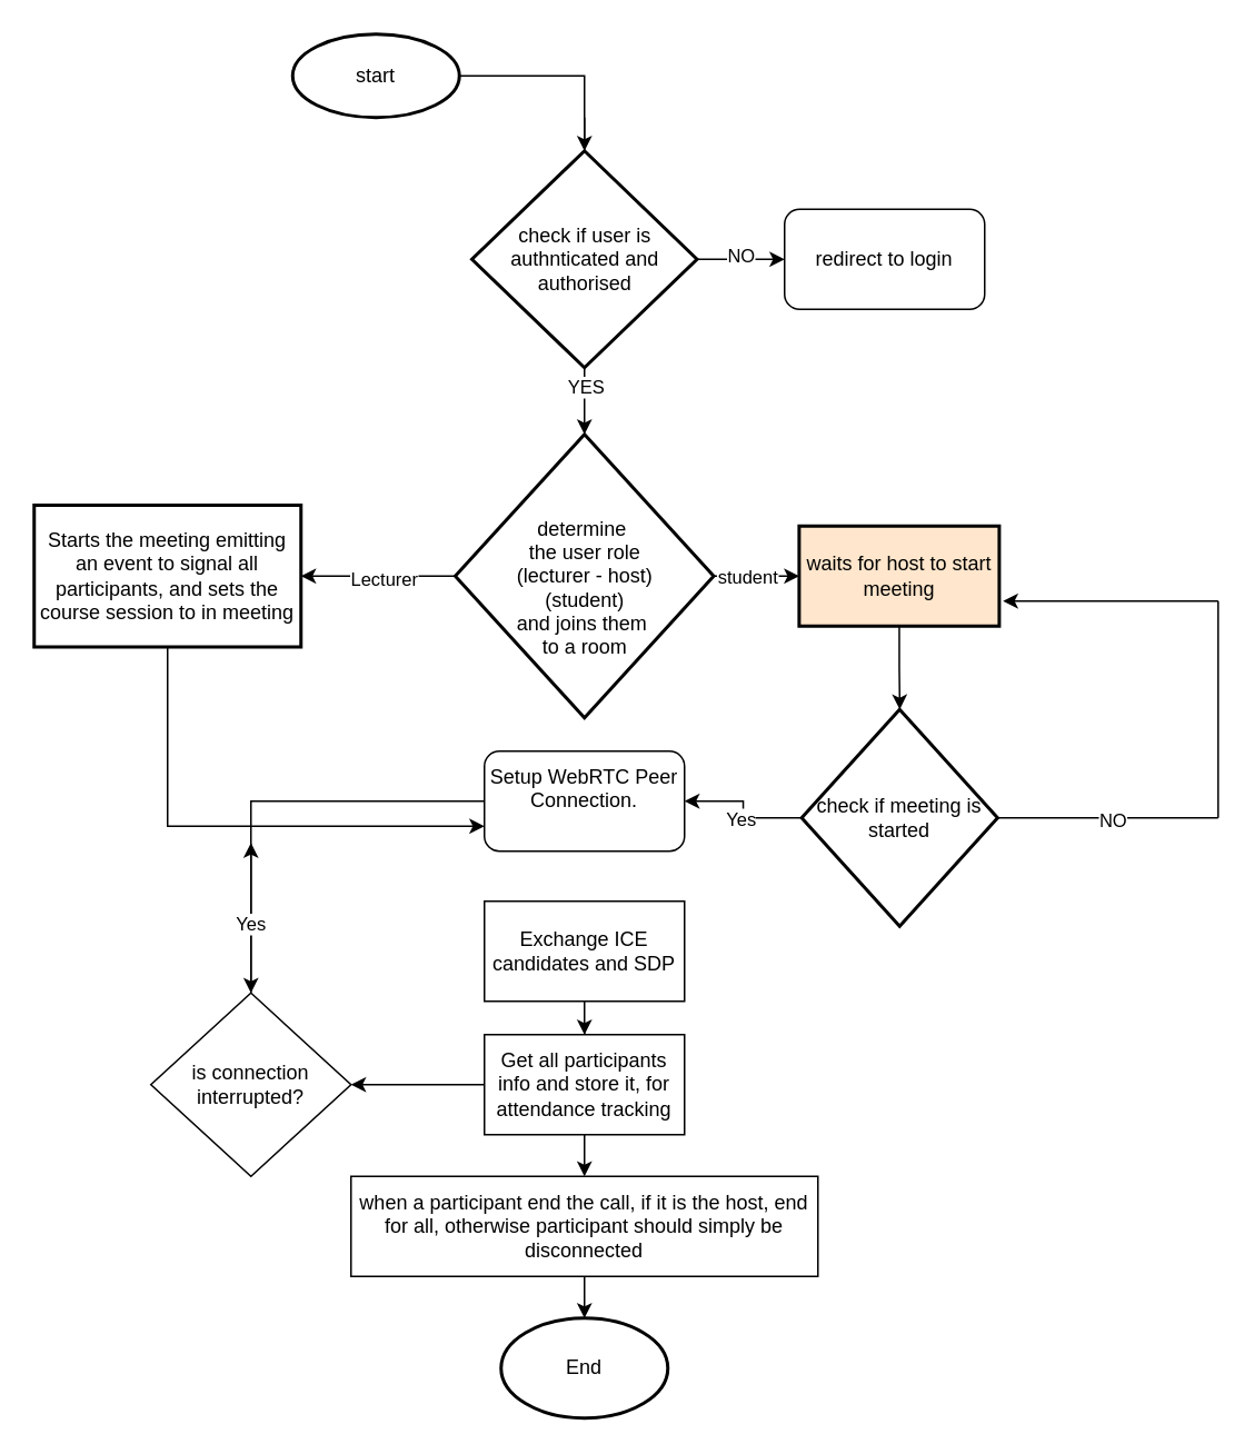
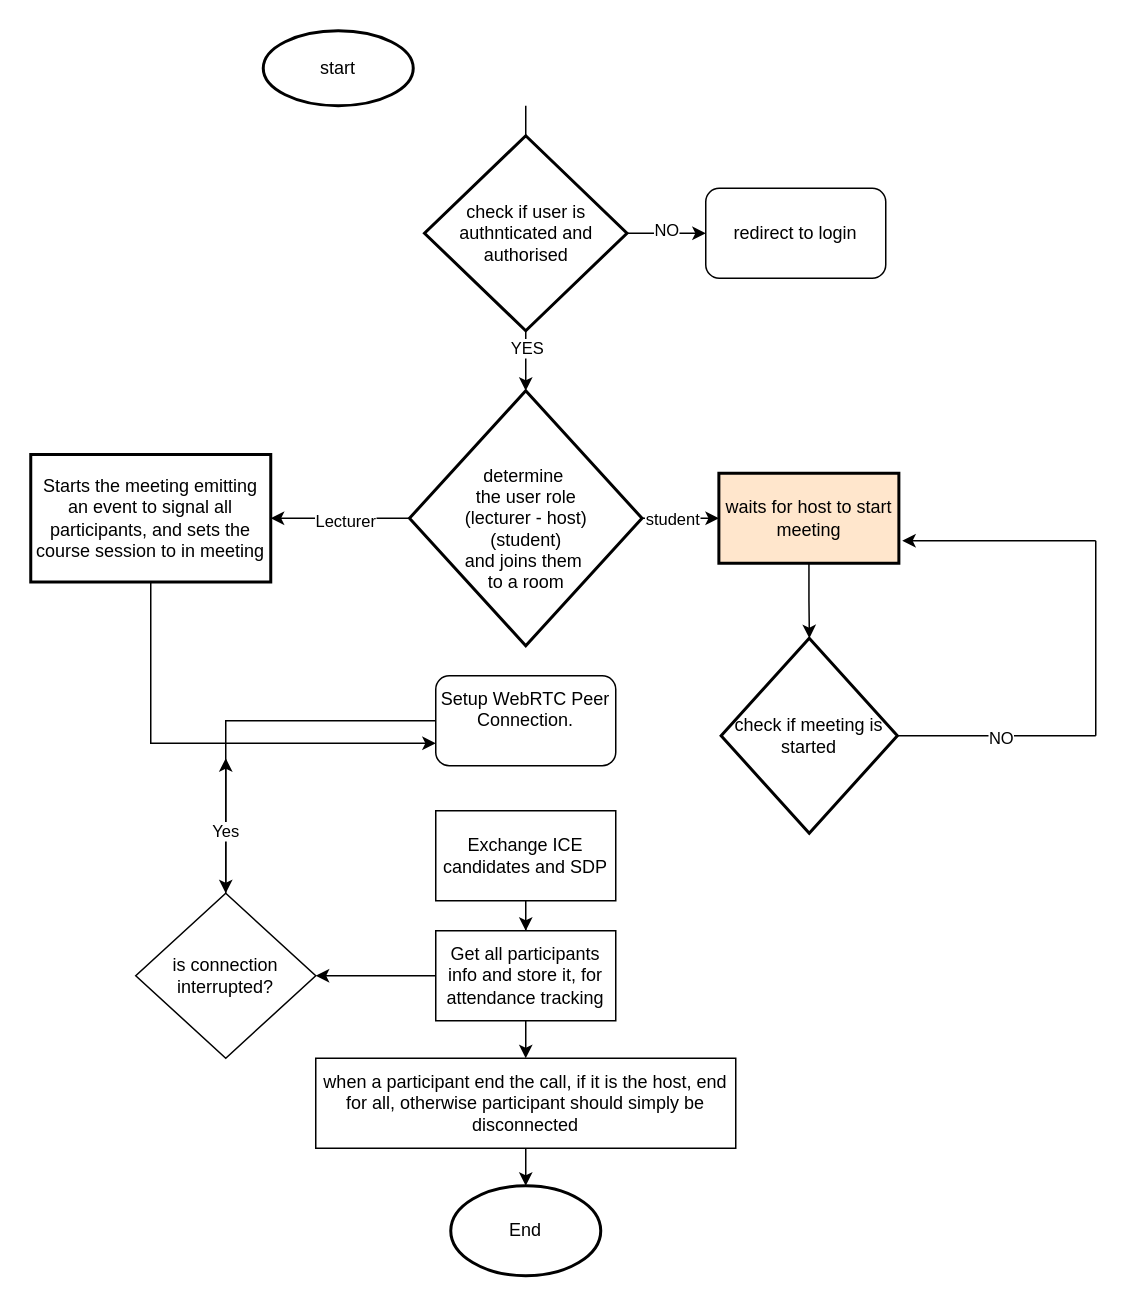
  <mxCell id="0" />
  <mxCell id="1" parent="0" />
  <mxCell id="2" value="" style="edgeStyle=orthogonalEdgeStyle;rounded=0;orthogonalLoop=1;jettySize=auto;html=1;" edge="1" parent="1" source="39"><mxGeometry relative="1" as="geometry"><mxPoint x="350" y="130" as="targetPoint" /></mxGeometry></mxCell>
  <mxCell id="3" value="start" style="strokeWidth=2;html=1;shape=mxgraph.flowchart.start_1;whiteSpace=wrap;" vertex="1" parent="1"><mxGeometry x="175" y="20" width="100" height="50" as="geometry" /></mxCell>
  <mxCell id="4" value="" style="edgeStyle=orthogonalEdgeStyle;rounded=0;orthogonalLoop=1;jettySize=auto;html=1;" edge="1" parent="1" source="39" target="8"><mxGeometry relative="1" as="geometry" /></mxCell>
  <mxCell id="5" value="NO" style="edgeLabel;html=1;align=center;verticalAlign=middle;resizable=0;points=[];" vertex="1" connectable="0" parent="4"><mxGeometry x="-0.026" y="3" relative="1" as="geometry"><mxPoint as="offset" /></mxGeometry></mxCell>
  <mxCell id="6" value="" style="edgeStyle=orthogonalEdgeStyle;rounded=0;orthogonalLoop=1;jettySize=auto;html=1;" edge="1" parent="1" source="39" target="13"><mxGeometry relative="1" as="geometry" /></mxCell>
  <mxCell id="7" value="YES" style="edgeLabel;html=1;align=center;verticalAlign=middle;resizable=0;points=[];" vertex="1" connectable="0" parent="6"><mxGeometry x="-0.453" relative="1" as="geometry"><mxPoint as="offset" /></mxGeometry></mxCell>
  <mxCell id="8" value="redirect to login" style="rounded=1;whiteSpace=wrap;html=1;" vertex="1" parent="1"><mxGeometry x="470" y="125" width="120" height="60" as="geometry" /></mxCell>
  <mxCell id="9" value="" style="edgeStyle=orthogonalEdgeStyle;rounded=0;orthogonalLoop=1;jettySize=auto;html=1;" edge="1" parent="1" source="13" target="15"><mxGeometry relative="1" as="geometry" /></mxCell>
  <mxCell id="10" value="Lecturer" style="edgeLabel;html=1;align=center;verticalAlign=middle;resizable=0;points=[];" vertex="1" connectable="0" parent="9"><mxGeometry x="-0.075" y="1" relative="1" as="geometry"><mxPoint as="offset" /></mxGeometry></mxCell>
  <mxCell id="11" value="" style="edgeStyle=orthogonalEdgeStyle;rounded=0;orthogonalLoop=1;jettySize=auto;html=1;" edge="1" parent="1" source="13" target="17"><mxGeometry relative="1" as="geometry" /></mxCell>
  <mxCell id="12" value="student" style="edgeLabel;html=1;align=center;verticalAlign=middle;resizable=0;points=[];" vertex="1" connectable="0" parent="11"><mxGeometry x="-0.223" relative="1" as="geometry"><mxPoint as="offset" /></mxGeometry></mxCell>
  <mxCell id="13" value="&lt;div&gt;&lt;br&gt;&lt;/div&gt;&lt;div&gt;&lt;span style=&quot;background-color: initial;&quot;&gt;determine&amp;nbsp;&lt;/span&gt;&lt;br&gt;&lt;/div&gt;&lt;div&gt;the user role&lt;div&gt;(lecturer - host)&lt;/div&gt;&lt;div&gt;(student)&lt;/div&gt;&lt;div&gt;and joins them&amp;nbsp;&lt;/div&gt;&lt;div&gt;to a room&lt;/div&gt;&lt;/div&gt;" style="strokeWidth=2;html=1;shape=mxgraph.flowchart.decision;whiteSpace=wrap;" vertex="1" parent="1"><mxGeometry x="272.5" y="260" width="155" height="170" as="geometry" /></mxCell>
  <mxCell id="14" style="edgeStyle=orthogonalEdgeStyle;rounded=0;orthogonalLoop=1;jettySize=auto;html=1;entryX=0;entryY=0.75;entryDx=0;entryDy=0;exitX=0.5;exitY=1;exitDx=0;exitDy=0;" edge="1" parent="1" source="15" target="26"><mxGeometry relative="1" as="geometry" /></mxCell>
  <mxCell id="15" value="Starts the meeting emitting an event to signal all participants, and sets the course session to in meeting" style="whiteSpace=wrap;html=1;strokeWidth=2;" vertex="1" parent="1"><mxGeometry x="20" y="302.5" width="160" height="85" as="geometry" /></mxCell>
  <mxCell id="16" value="" style="edgeStyle=orthogonalEdgeStyle;rounded=0;orthogonalLoop=1;jettySize=auto;html=1;" edge="1" parent="1" source="17" target="20"><mxGeometry relative="1" as="geometry" /></mxCell>
  <mxCell id="17" value="waits for host to start meeting" style="whiteSpace=wrap;html=1;strokeWidth=2;fillColor=#ffe6cc;" vertex="1" parent="1"><mxGeometry x="478.75" y="315" width="120" height="60" as="geometry" /></mxCell>
- <mxCell id="18" value="" style="edgeStyle=orthogonalEdgeStyle;rounded=0;orthogonalLoop=1;jettySize=auto;html=1;" edge="1" parent="1" source="20" target="26"><mxGeometry relative="1" as="geometry" /></mxCell>
- <mxCell id="19" value="Yes" style="edgeLabel;html=1;align=center;verticalAlign=middle;resizable=0;points=[];" vertex="1" connectable="0" parent="18"><mxGeometry x="-0.14" y="2" relative="1" as="geometry"><mxPoint as="offset" /></mxGeometry></mxCell>
  <mxCell id="20" value="&lt;div&gt;check if meeting is started&lt;/div&gt;" style="strokeWidth=2;html=1;shape=mxgraph.flowchart.decision;whiteSpace=wrap;" vertex="1" parent="1"><mxGeometry x="480.25" y="425" width="117.5" height="130" as="geometry" /></mxCell>
  <mxCell id="21" value="" style="endArrow=none;html=1;rounded=0;exitX=1;exitY=0.5;exitDx=0;exitDy=0;exitPerimeter=0;" edge="1" parent="1" source="20"><mxGeometry width="50" height="50" relative="1" as="geometry"><mxPoint x="652.5" y="560" as="sourcePoint" /><mxPoint x="730" y="490" as="targetPoint" /></mxGeometry></mxCell>
  <mxCell id="22" value="NO" style="edgeLabel;html=1;align=center;verticalAlign=middle;resizable=0;points=[];" vertex="1" connectable="0" parent="21"><mxGeometry x="0.044" y="-1" relative="1" as="geometry"><mxPoint as="offset" /></mxGeometry></mxCell>
  <mxCell id="23" value="" style="endArrow=none;html=1;rounded=0;" edge="1" parent="1"><mxGeometry width="50" height="50" relative="1" as="geometry"><mxPoint x="730" y="490" as="sourcePoint" /><mxPoint x="730" y="360" as="targetPoint" /></mxGeometry></mxCell>
  <mxCell id="24" value="" style="endArrow=classic;html=1;rounded=0;" edge="1" parent="1"><mxGeometry width="50" height="50" relative="1" as="geometry"><mxPoint x="730" y="360" as="sourcePoint" /><mxPoint x="601" y="360" as="targetPoint" /></mxGeometry></mxCell>
  <mxCell id="25" value="" style="edgeStyle=orthogonalEdgeStyle;rounded=0;orthogonalLoop=1;jettySize=auto;html=1;" edge="1" parent="1" source="26" target="34"><mxGeometry relative="1" as="geometry" /></mxCell>
  <mxCell id="26" value="Setup WebRTC Peer Connection.&lt;div&gt;&lt;br&gt;&lt;/div&gt;" style="rounded=1;whiteSpace=wrap;html=1;" vertex="1" parent="1"><mxGeometry x="290" y="450" width="120" height="60" as="geometry" /></mxCell>
  <mxCell id="27" value="" style="edgeStyle=orthogonalEdgeStyle;rounded=0;orthogonalLoop=1;jettySize=auto;html=1;" edge="1" parent="1" source="28" target="31"><mxGeometry relative="1" as="geometry" /></mxCell>
  <mxCell id="28" value="Exchange ICE candidates and SDP" style="rounded=0;whiteSpace=wrap;html=1;" vertex="1" parent="1"><mxGeometry x="290" y="540" width="120" height="60" as="geometry" /></mxCell>
  <mxCell id="29" value="" style="edgeStyle=orthogonalEdgeStyle;rounded=0;orthogonalLoop=1;jettySize=auto;html=1;" edge="1" parent="1" source="31" target="34"><mxGeometry relative="1" as="geometry" /></mxCell>
  <mxCell id="30" value="" style="edgeStyle=orthogonalEdgeStyle;rounded=0;orthogonalLoop=1;jettySize=auto;html=1;" edge="1" parent="1" source="31" target="36"><mxGeometry relative="1" as="geometry" /></mxCell>
  <mxCell id="31" value="Get all participants info and store it, for attendance tracking" style="rounded=0;whiteSpace=wrap;html=1;" vertex="1" parent="1"><mxGeometry x="290" y="620" width="120" height="60" as="geometry" /></mxCell>
  <mxCell id="32" style="edgeStyle=orthogonalEdgeStyle;rounded=0;orthogonalLoop=1;jettySize=auto;html=1;exitX=0.5;exitY=0;exitDx=0;exitDy=0;" edge="1" parent="1" source="34"><mxGeometry relative="1" as="geometry"><mxPoint x="150" y="505" as="targetPoint" /><mxPoint x="150" y="600" as="sourcePoint" /></mxGeometry></mxCell>
  <mxCell id="33" value="Yes" style="edgeLabel;html=1;align=center;verticalAlign=middle;resizable=0;points=[];" vertex="1" connectable="0" parent="32"><mxGeometry x="-0.068" y="1" relative="1" as="geometry"><mxPoint as="offset" /></mxGeometry></mxCell>
  <mxCell id="34" value="is connection interrupted?" style="rhombus;whiteSpace=wrap;html=1;rounded=0;" vertex="1" parent="1"><mxGeometry x="90" y="595" width="120" height="110" as="geometry" /></mxCell>
  <mxCell id="35" value="" style="edgeStyle=orthogonalEdgeStyle;rounded=0;orthogonalLoop=1;jettySize=auto;html=1;" edge="1" parent="1" source="36" target="37"><mxGeometry relative="1" as="geometry" /></mxCell>
  <mxCell id="36" value="when a participant end the call, if it is the host, end for all, otherwise participant should simply be disconnected" style="rounded=0;whiteSpace=wrap;html=1;" vertex="1" parent="1"><mxGeometry x="210" y="705" width="280" height="60" as="geometry" /></mxCell>
  <mxCell id="37" value="End" style="strokeWidth=2;html=1;shape=mxgraph.flowchart.start_1;whiteSpace=wrap;" vertex="1" parent="1"><mxGeometry x="300" y="790" width="100" height="60" as="geometry" /></mxCell>
- <mxCell id="38" value="" style="edgeStyle=orthogonalEdgeStyle;rounded=0;orthogonalLoop=1;jettySize=auto;html=1;" edge="1" parent="1" source="3" target="39"><mxGeometry relative="1" as="geometry"><mxPoint x="350" y="70" as="sourcePoint" /><mxPoint x="350" y="130" as="targetPoint" /></mxGeometry></mxCell>
  <mxCell id="39" value="check if user is authnticated and authorised" style="strokeWidth=2;html=1;shape=mxgraph.flowchart.decision;whiteSpace=wrap;" vertex="1" parent="1"><mxGeometry x="282.5" y="90" width="135" height="130" as="geometry" /></mxCell>
